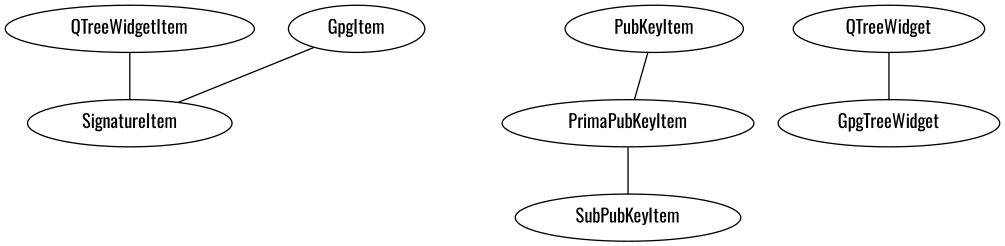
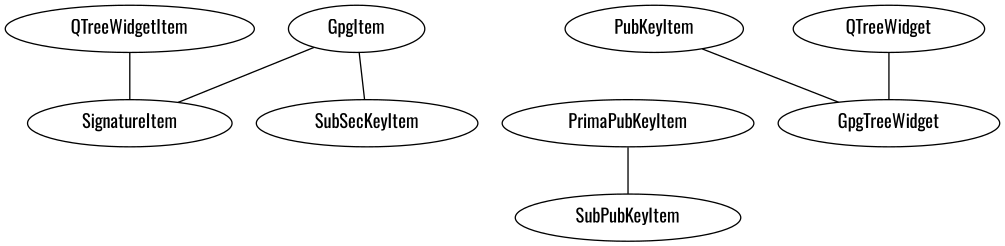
  graph {
    fontname=Oswald
    node [fontname=Oswald]
    edge [fontname=Oswald]
    QTreeWidgetItem [height=0.5 width=2.6359]
    SignatureItem [height=0.5 width=2.1665]
    GpgItem [height=0.5 width=1.4443]
+   SubSecKeyItem [height=0.5 width=2.347]
    PubKeyItem [height=0.5 width=1.8957]
    PrimaPubKeyItem [height=0.5 width=2.672]
    QTreeWidget [height=0.5 width=2.022]
    GpgTreeWidget [height=0.5 width=2.347]
    SubPubKeyItem [height=0.5 width=2.3831]
    QTreeWidgetItem -- SignatureItem
    GpgItem -- SignatureItem
-   PubKeyItem -- PrimaPubKeyItem
+   GpgItem -- SubSecKeyItem
+   PubKeyItem -- GpgTreeWidget
    PrimaPubKeyItem -- SubPubKeyItem
    QTreeWidget -- GpgTreeWidget
  }
